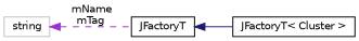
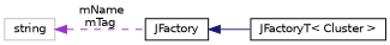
  digraph {
    rankdir=LR
    node [color=black fillcolor=white fontname=Helvetica fontsize=10 shape=record style=filled]
    edge [dir=back fontname=Helvetica fontsize=10 labelfontname=Helvetica labelfontsize=10]
    n1 [height=0.2 label="JFactoryT\< Cluster \>" width=0.4]
-   n2 [height=0.2 label=JFactoryT width=0.4]
+   n2 [height=0.2 label=JFactory width=0.4]
    n3 [color=grey75 height=0.2 label=string width=0.4]
    n2 -> n1 [color=midnightblue style=solid]
    n3 -> n2 [color=darkorchid3 label=" mName\nmTag" style=dashed]
  }
